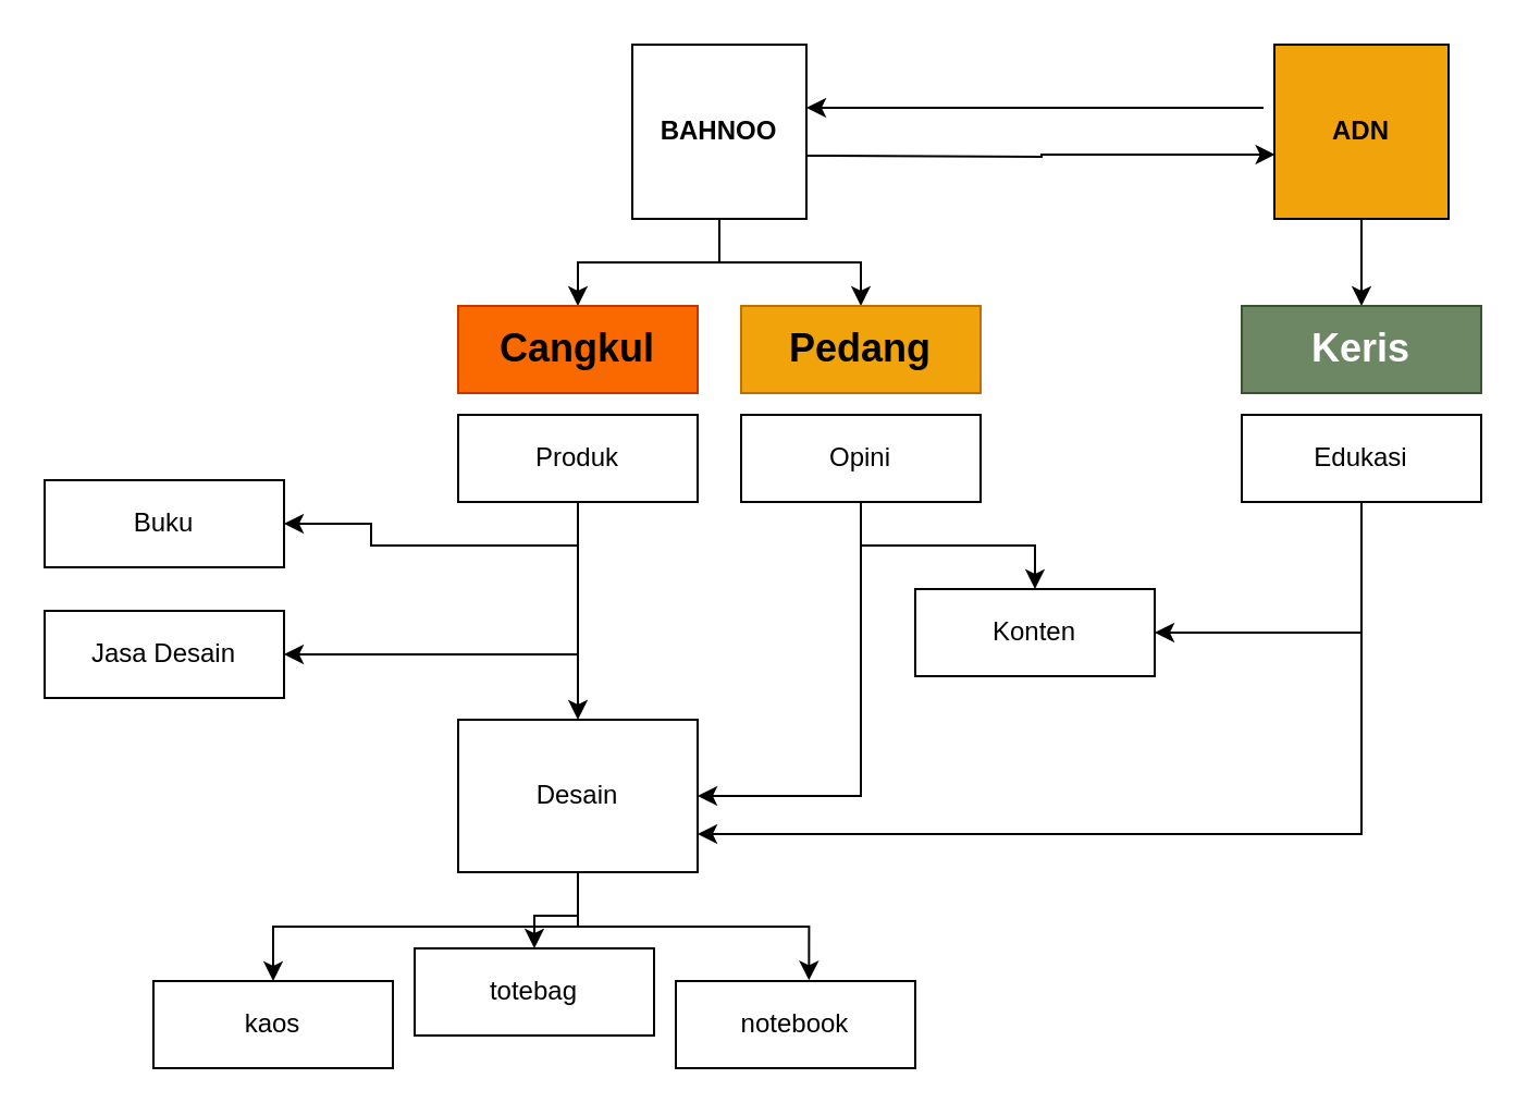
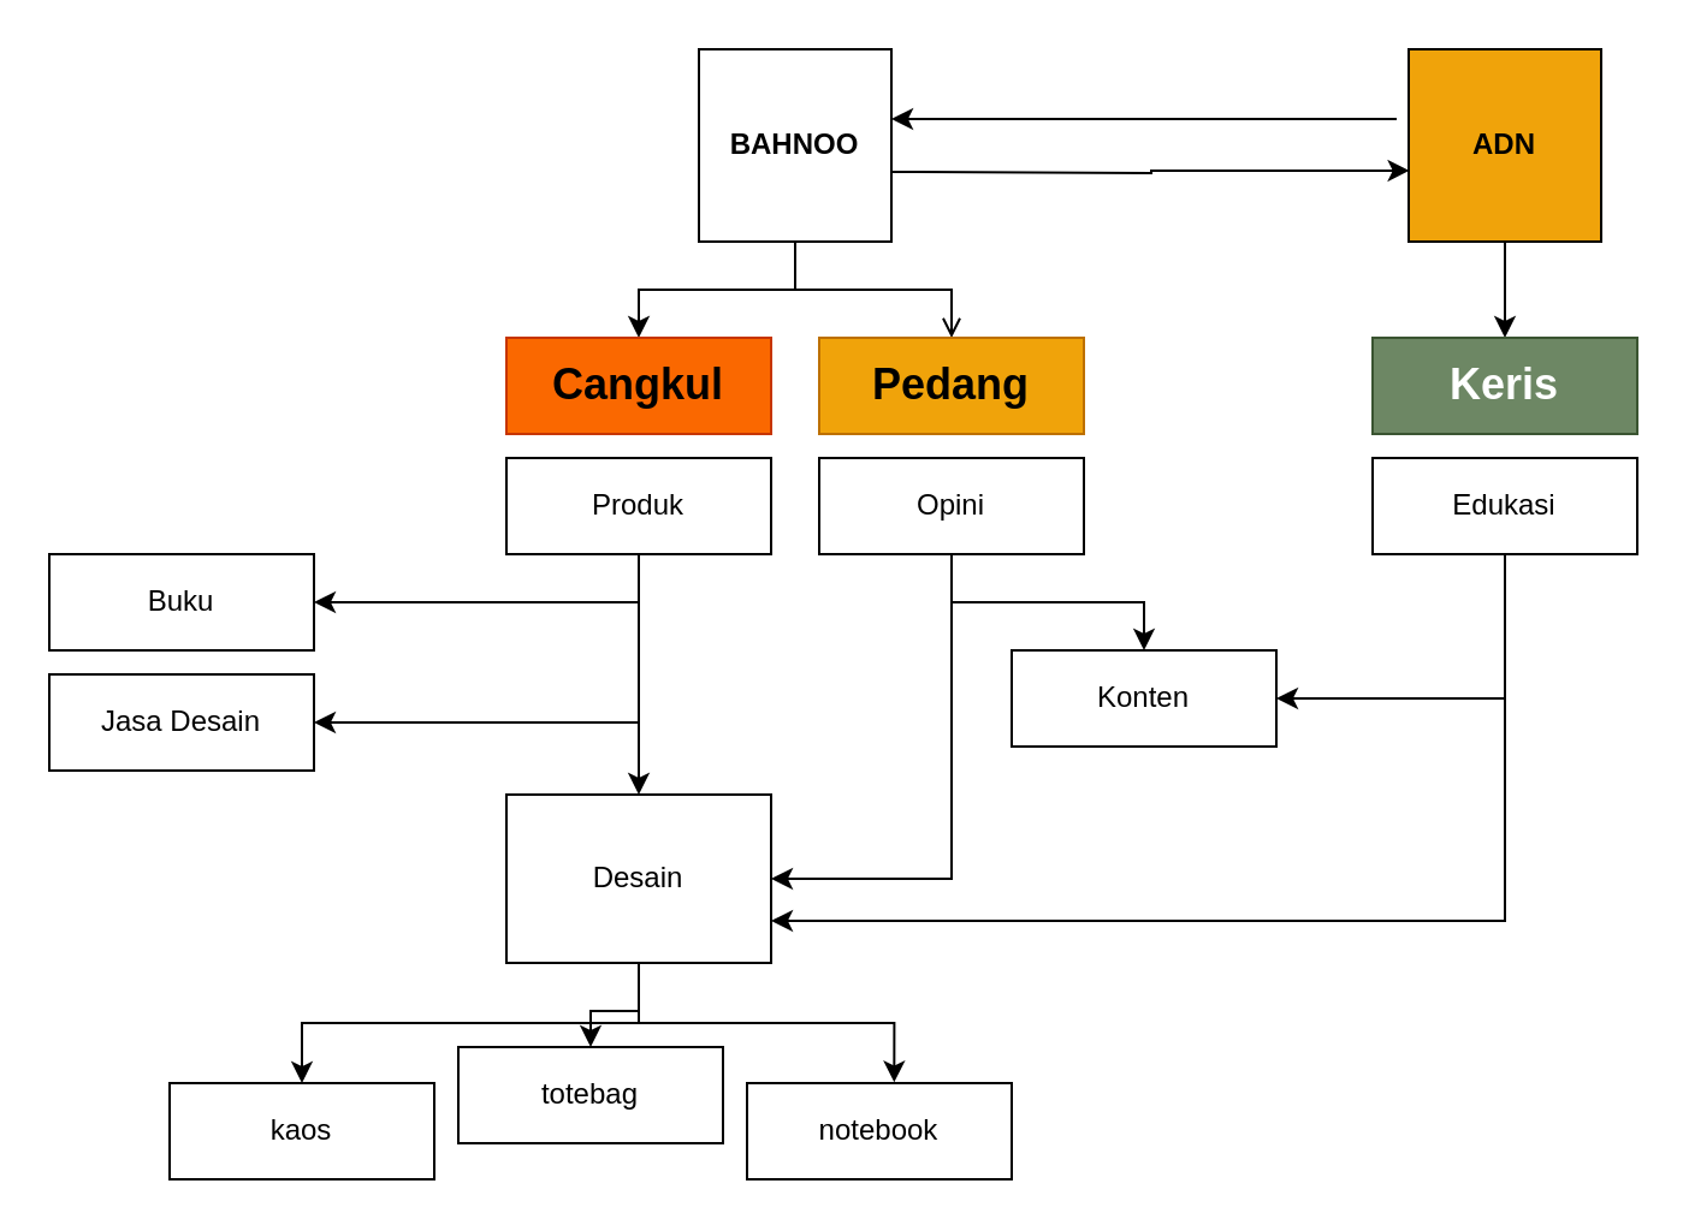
  <mxCell id="0" />
  <mxCell id="1" parent="0" />
  <mxCell id="2" style="edgeStyle=orthogonalEdgeStyle;rounded=0;orthogonalLoop=1;jettySize=auto;html=1;exitX=0.5;exitY=1;exitDx=0;exitDy=0;entryX=0.5;entryY=0;entryDx=0;entryDy=0;" parent="1" source="5" target="9" edge="1"><mxGeometry relative="1" as="geometry" /></mxCell>
- <mxCell id="3" style="edgeStyle=orthogonalEdgeStyle;rounded=0;orthogonalLoop=1;jettySize=auto;html=1;exitX=0.5;exitY=1;exitDx=0;exitDy=0;entryX=0.5;entryY=0;entryDx=0;entryDy=0;" parent="1" source="5" target="10" edge="1"><mxGeometry relative="1" as="geometry" /></mxCell>
+ <mxCell id="3" style="edgeStyle=orthogonalEdgeStyle;rounded=0;orthogonalLoop=1;jettySize=auto;html=1;exitX=0.5;exitY=1;exitDx=0;exitDy=0;entryX=0.5;entryY=0;entryDx=0;entryDy=0;endArrow=open;" parent="1" source="5" target="10" edge="1"><mxGeometry relative="1" as="geometry" /></mxCell>
  <mxCell id="4" style="edgeStyle=orthogonalEdgeStyle;rounded=0;orthogonalLoop=1;jettySize=auto;html=1;exitX=1;exitY=0.75;exitDx=0;exitDy=0;entryX=0.004;entryY=0.631;entryDx=0;entryDy=0;entryPerimeter=0;" parent="1" target="8" edge="1"><mxGeometry relative="1" as="geometry"><mxPoint x="370" y="71" as="sourcePoint" /><mxPoint x="530" y="71" as="targetPoint" /></mxGeometry></mxCell>
  <mxCell id="5" value="&lt;b&gt;BAHNOO&lt;/b&gt;" style="whiteSpace=wrap;html=1;aspect=fixed;" parent="1" vertex="1"><mxGeometry x="290" y="20" width="80" height="80" as="geometry" /></mxCell>
  <mxCell id="6" style="edgeStyle=orthogonalEdgeStyle;rounded=0;orthogonalLoop=1;jettySize=auto;html=1;entryX=1;entryY=0.25;entryDx=0;entryDy=0;" parent="1" edge="1"><mxGeometry relative="1" as="geometry"><mxPoint x="580" y="49" as="sourcePoint" /><mxPoint x="370" y="49" as="targetPoint" /></mxGeometry></mxCell>
  <mxCell id="7" style="edgeStyle=orthogonalEdgeStyle;rounded=0;orthogonalLoop=1;jettySize=auto;html=1;exitX=0.5;exitY=1;exitDx=0;exitDy=0;entryX=0.5;entryY=0;entryDx=0;entryDy=0;" parent="1" source="8" target="11" edge="1"><mxGeometry relative="1" as="geometry" /></mxCell>
  <mxCell id="8" value="&lt;div&gt;&lt;b&gt;ADN&lt;/b&gt;&lt;/div&gt;" style="whiteSpace=wrap;html=1;aspect=fixed;fillColor=#f0a30a;" parent="1" vertex="1"><mxGeometry x="585" y="20" width="80" height="80" as="geometry" /></mxCell>
  <mxCell id="9" value="&lt;h2&gt;Cangkul&lt;/h2&gt;" style="rounded=0;whiteSpace=wrap;html=1;fillColor=#fa6800;strokeColor=#C73500;fontColor=#000000;" parent="1" vertex="1"><mxGeometry x="210" y="140" width="110" height="40" as="geometry" /></mxCell>
  <mxCell id="10" value="&lt;h2&gt;Pedang&lt;/h2&gt;" style="rounded=0;whiteSpace=wrap;html=1;fillColor=#f0a30a;strokeColor=#BD7000;fontColor=#000000;" parent="1" vertex="1"><mxGeometry x="340" y="140" width="110" height="40" as="geometry" /></mxCell>
  <mxCell id="11" value="&lt;h2&gt;Keris&lt;/h2&gt;" style="rounded=0;whiteSpace=wrap;html=1;fillColor=#6d8764;strokeColor=#3A5431;fontColor=#ffffff;" parent="1" vertex="1"><mxGeometry x="570" y="140" width="110" height="40" as="geometry" /></mxCell>
  <mxCell id="12" style="edgeStyle=orthogonalEdgeStyle;rounded=0;orthogonalLoop=1;jettySize=auto;html=1;exitX=0.5;exitY=1;exitDx=0;exitDy=0;entryX=1;entryY=0.5;entryDx=0;entryDy=0;" parent="1" source="14" target="28" edge="1"><mxGeometry relative="1" as="geometry" /></mxCell>
  <mxCell id="13" style="edgeStyle=orthogonalEdgeStyle;rounded=0;orthogonalLoop=1;jettySize=auto;html=1;exitX=0.5;exitY=1;exitDx=0;exitDy=0;entryX=1;entryY=0.75;entryDx=0;entryDy=0;" parent="1" source="14" target="25" edge="1"><mxGeometry relative="1" as="geometry" /></mxCell>
  <mxCell id="14" value="Edukasi" style="rounded=0;whiteSpace=wrap;html=1;" parent="1" vertex="1"><mxGeometry x="570" y="190" width="110" height="40" as="geometry" /></mxCell>
  <mxCell id="15" style="edgeStyle=orthogonalEdgeStyle;rounded=0;orthogonalLoop=1;jettySize=auto;html=1;exitX=0.5;exitY=1;exitDx=0;exitDy=0;entryX=0.5;entryY=0;entryDx=0;entryDy=0;" parent="1" source="17" target="28" edge="1"><mxGeometry relative="1" as="geometry" /></mxCell>
  <mxCell id="16" style="edgeStyle=orthogonalEdgeStyle;rounded=0;orthogonalLoop=1;jettySize=auto;html=1;exitX=0.5;exitY=1;exitDx=0;exitDy=0;entryX=1;entryY=0.5;entryDx=0;entryDy=0;" parent="1" source="17" target="25" edge="1"><mxGeometry relative="1" as="geometry" /></mxCell>
  <mxCell id="17" value="Opini" style="rounded=0;whiteSpace=wrap;html=1;" parent="1" vertex="1"><mxGeometry x="340" y="190" width="110" height="40" as="geometry" /></mxCell>
  <mxCell id="18" style="edgeStyle=orthogonalEdgeStyle;rounded=0;orthogonalLoop=1;jettySize=auto;html=1;exitX=0.5;exitY=1;exitDx=0;exitDy=0;entryX=1;entryY=0.5;entryDx=0;entryDy=0;" parent="1" source="21" target="26" edge="1"><mxGeometry relative="1" as="geometry" /></mxCell>
  <mxCell id="19" style="edgeStyle=orthogonalEdgeStyle;rounded=0;orthogonalLoop=1;jettySize=auto;html=1;exitX=0.5;exitY=1;exitDx=0;exitDy=0;entryX=1;entryY=0.5;entryDx=0;entryDy=0;" parent="1" source="21" target="27" edge="1"><mxGeometry relative="1" as="geometry" /></mxCell>
  <mxCell id="20" style="edgeStyle=orthogonalEdgeStyle;rounded=0;orthogonalLoop=1;jettySize=auto;html=1;exitX=0.5;exitY=1;exitDx=0;exitDy=0;entryX=0.5;entryY=0;entryDx=0;entryDy=0;" parent="1" source="21" target="25" edge="1"><mxGeometry relative="1" as="geometry" /></mxCell>
  <mxCell id="21" value="Produk" style="rounded=0;whiteSpace=wrap;html=1;" parent="1" vertex="1"><mxGeometry x="210" y="190" width="110" height="40" as="geometry" /></mxCell>
  <mxCell id="22" style="edgeStyle=orthogonalEdgeStyle;rounded=0;orthogonalLoop=1;jettySize=auto;html=1;exitX=0.5;exitY=1;exitDx=0;exitDy=0;entryX=0.5;entryY=0;entryDx=0;entryDy=0;" parent="1" source="25" target="29" edge="1"><mxGeometry relative="1" as="geometry" /></mxCell>
  <mxCell id="23" style="edgeStyle=orthogonalEdgeStyle;rounded=0;orthogonalLoop=1;jettySize=auto;html=1;exitX=0.5;exitY=1;exitDx=0;exitDy=0;entryX=0.556;entryY=-0.008;entryDx=0;entryDy=0;entryPerimeter=0;" parent="1" source="25" target="31" edge="1"><mxGeometry relative="1" as="geometry" /></mxCell>
  <mxCell id="24" style="edgeStyle=orthogonalEdgeStyle;rounded=0;orthogonalLoop=1;jettySize=auto;html=1;exitX=0.5;exitY=1;exitDx=0;exitDy=0;entryX=0.5;entryY=0;entryDx=0;entryDy=0;" parent="1" source="25" target="30" edge="1"><mxGeometry relative="1" as="geometry" /></mxCell>
  <mxCell id="25" value="Desain" style="rounded=0;whiteSpace=wrap;html=1;" parent="1" vertex="1"><mxGeometry x="210" y="330" width="110" height="70" as="geometry" /></mxCell>
- <mxCell id="26" value="Buku" style="rounded=0;whiteSpace=wrap;html=1;" parent="1" vertex="1"><mxGeometry x="20" y="220" width="110" height="40" as="geometry" /></mxCell>
+ <mxCell id="26" value="Buku" style="rounded=0;whiteSpace=wrap;html=1;" parent="1" vertex="1"><mxGeometry x="20" y="230" width="110" height="40" as="geometry" /></mxCell>
  <mxCell id="27" value="Jasa Desain" style="rounded=0;whiteSpace=wrap;html=1;" parent="1" vertex="1"><mxGeometry x="20" y="280" width="110" height="40" as="geometry" /></mxCell>
  <mxCell id="28" value="Konten" style="rounded=0;whiteSpace=wrap;html=1;" parent="1" vertex="1"><mxGeometry x="420" y="270" width="110" height="40" as="geometry" /></mxCell>
  <mxCell id="29" value="kaos" style="rounded=0;whiteSpace=wrap;html=1;" parent="1" vertex="1"><mxGeometry x="70" y="450" width="110" height="40" as="geometry" /></mxCell>
  <mxCell id="30" value="totebag" style="rounded=0;whiteSpace=wrap;html=1;" parent="1" vertex="1"><mxGeometry x="190" y="435" width="110" height="40" as="geometry" /></mxCell>
  <mxCell id="31" value="notebook" style="rounded=0;whiteSpace=wrap;html=1;" parent="1" vertex="1"><mxGeometry x="310" y="450" width="110" height="40" as="geometry" /></mxCell>
